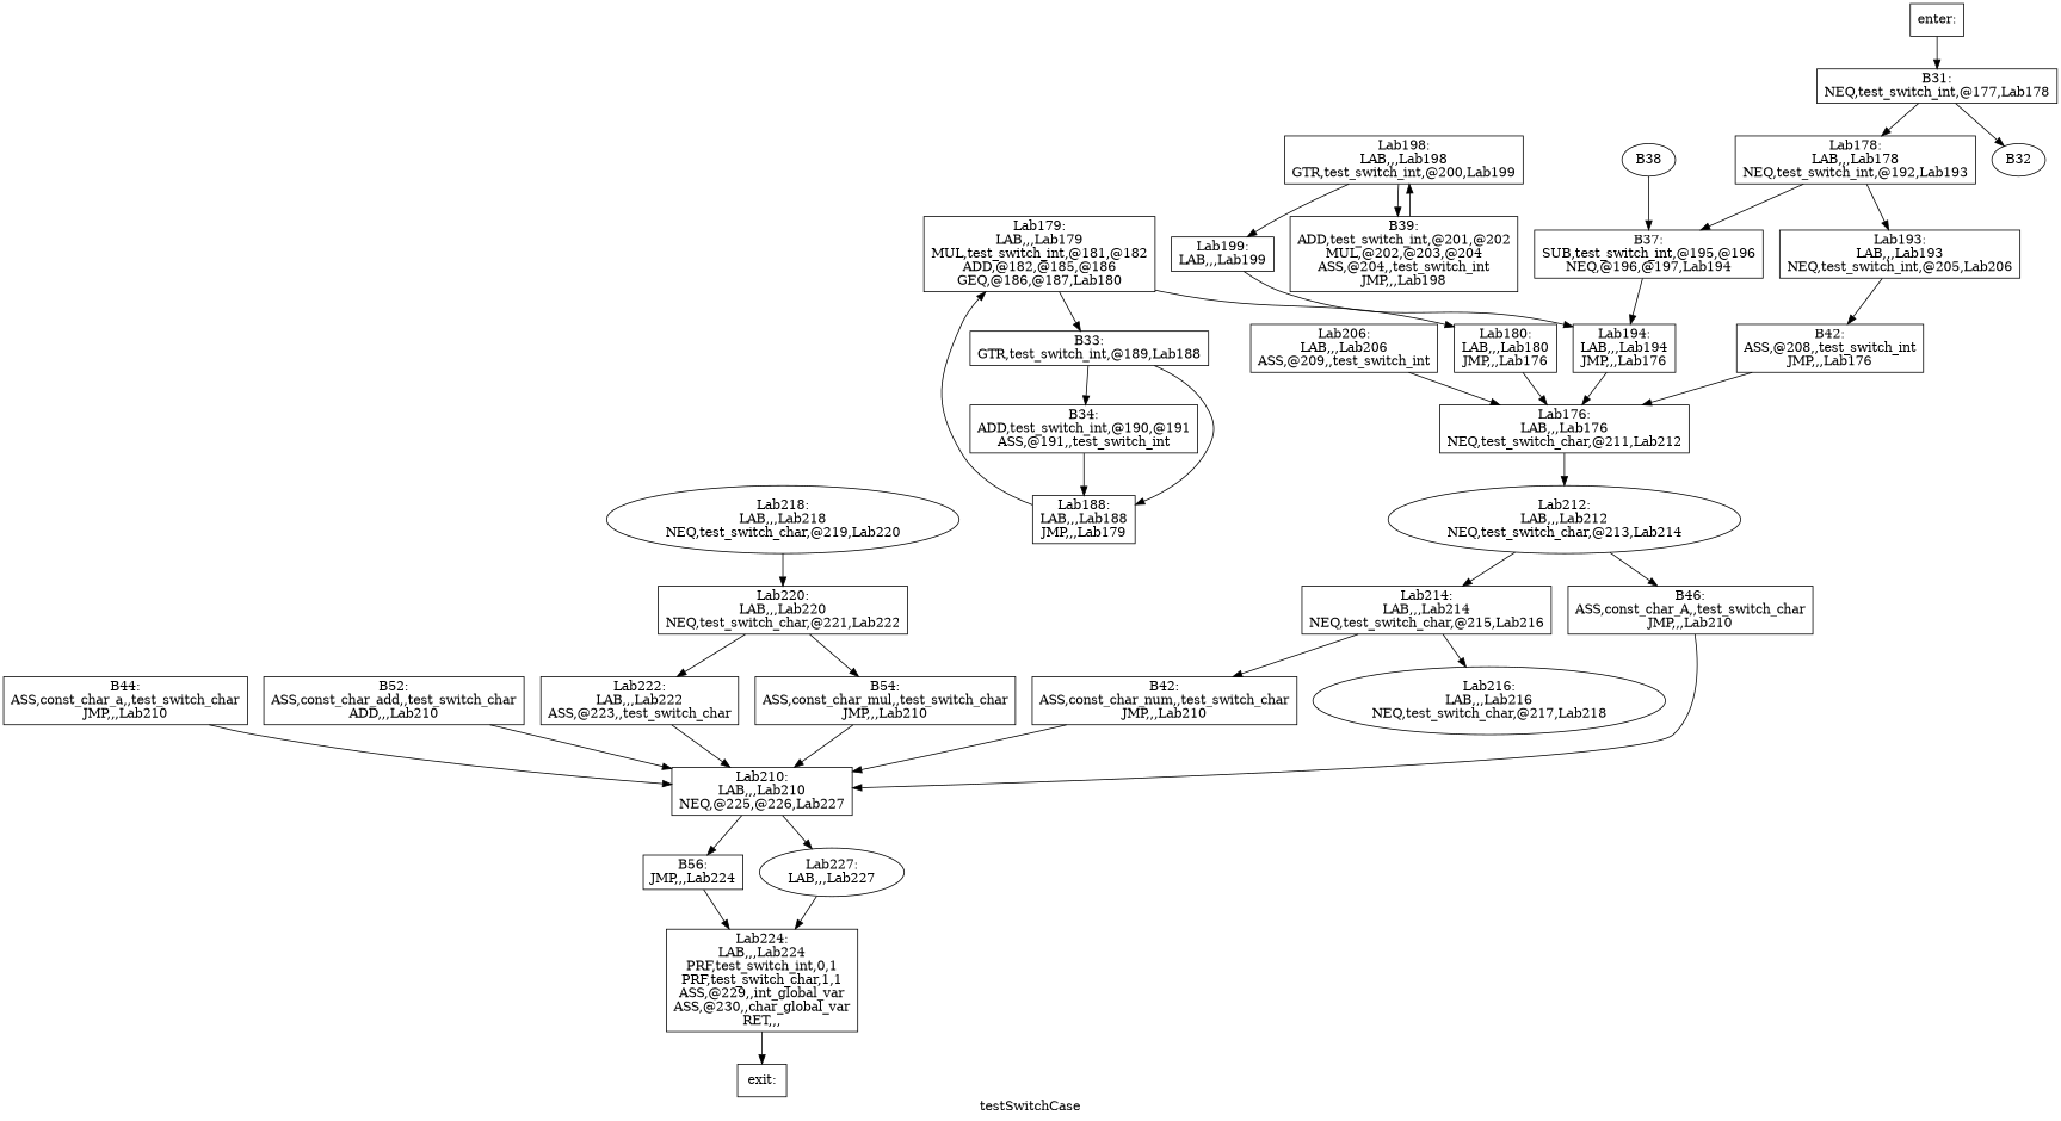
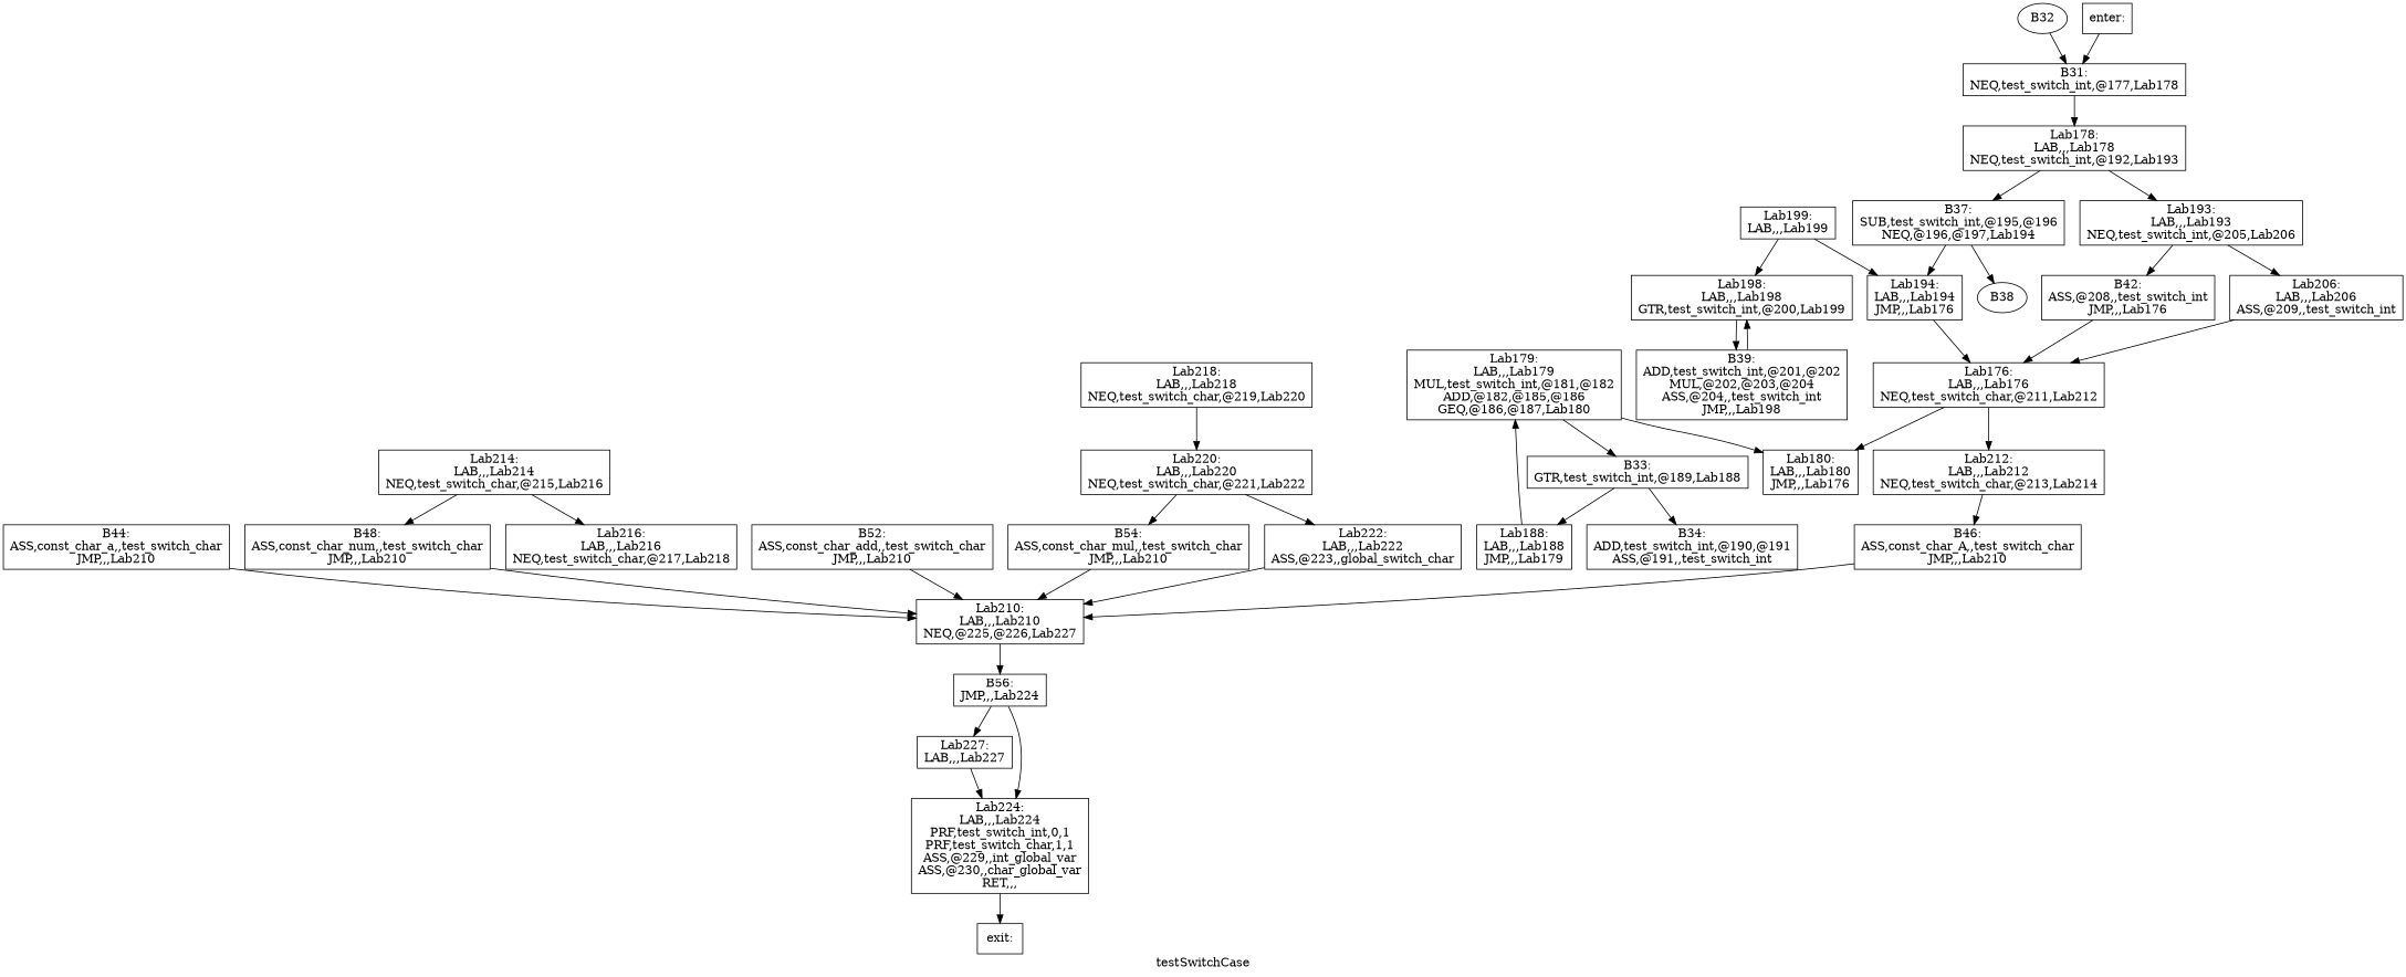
  digraph {
    label=testSwitchCase
    node [shape=box]
    n1 [label="B31:\nNEQ,test_switch_int,@177,Lab178\n"]
    n2 [label="Lab178:\nLAB,,,Lab178\nNEQ,test_switch_int,@192,Lab193\n"]
    B32 [shape=""]
    n4 [label="B37:\nSUB,test_switch_int,@195,@196\nNEQ,@196,@197,Lab194\n"]
    n5 [label="Lab193:\nLAB,,,Lab193\nNEQ,test_switch_int,@205,Lab206\n"]
    n6 [label="B33:\nGTR,test_switch_int,@189,Lab188\n"]
    n7 [label="B34:\nADD,test_switch_int,@190,@191\nASS,@191,,test_switch_int\n"]
    n8 [label="Lab188:\nLAB,,,Lab188\nJMP,,,Lab179\n"]
    n9 [label="Lab179:\nLAB,,,Lab179\nMUL,test_switch_int,@181,@182\nADD,@182,@185,@186\nGEQ,@186,@187,Lab180\n"]
    n10 [label="Lab194:\nLAB,,,Lab194\nJMP,,,Lab176\n"]
    B38 [shape=""]
    n12 [label="Lab176:\nLAB,,,Lab176\nNEQ,test_switch_char,@211,Lab212\n"]
    n13 [label="B39:\nADD,test_switch_int,@201,@202\nMUL,@202,@203,@204\nASS,@204,,test_switch_int\nJMP,,,Lab198\n"]
    n14 [label="Lab198:\nLAB,,,Lab198\nGTR,test_switch_int,@200,Lab199\n"]
    n15 [label="Lab199:\nLAB,,,Lab199\n"]
    n16 [label="B42:\nASS,@208,,test_switch_int\nJMP,,,Lab176\n"]
-   n17 [label="Lab212:\nLAB,,,Lab212\nNEQ,test_switch_char,@213,Lab214\n" shape=ellipse]
+   n17 [label="Lab212:\nLAB,,,Lab212\nNEQ,test_switch_char,@213,Lab214\n"]
    n18 [label="B44:\nASS,const_char_a,,test_switch_char\nJMP,,,Lab210\n"]
    n19 [label="Lab210:\nLAB,,,Lab210\nNEQ,@225,@226,Lab227\n"]
    n20 [label="B56:\nJMP,,,Lab224\n"]
-   n21 [label="Lab227:\nLAB,,,Lab227\n" shape=ellipse]
+   n21 [label="Lab227:\nLAB,,,Lab227\n"]
    n22 [label="B46:\nASS,const_char_A,,test_switch_char\nJMP,,,Lab210\n"]
-   n23 [label="B42:\nASS,const_char_num,,test_switch_char\nJMP,,,Lab210\n"]
-   n24 [label="B52:\nASS,const_char_add,,test_switch_char\nADD,,,Lab210\n"]
+   n23 [label="B48:\nASS,const_char_num,,test_switch_char\nJMP,,,Lab210\n"]
+   n24 [label="B52:\nASS,const_char_add,,test_switch_char\nJMP,,,Lab210\n"]
    n25 [label="B54:\nASS,const_char_mul,,test_switch_char\nJMP,,,Lab210\n"]
    n26 [label="Lab224:\nLAB,,,Lab224\nPRF,test_switch_int,0,1\nPRF,test_switch_char,1,1\nASS,@229,,int_global_var\nASS,@230,,char_global_var\nRET,,,\n"]
    n27 [label="exit:\n"]
    n28 [label="Lab214:\nLAB,,,Lab214\nNEQ,test_switch_char,@215,Lab216\n"]
    n29 [label="Lab206:\nLAB,,,Lab206\nASS,@209,,test_switch_int\n"]
    n30 [label="Lab180:\nLAB,,,Lab180\nJMP,,,Lab176\n"]
-   n31 [label="Lab216:\nLAB,,,Lab216\nNEQ,test_switch_char,@217,Lab218\n" shape=ellipse]
-   n32 [label="Lab218:\nLAB,,,Lab218\nNEQ,test_switch_char,@219,Lab220\n" shape=ellipse]
+   n31 [label="Lab216:\nLAB,,,Lab216\nNEQ,test_switch_char,@217,Lab218\n"]
+   n32 [label="Lab218:\nLAB,,,Lab218\nNEQ,test_switch_char,@219,Lab220\n"]
    n33 [label="Lab220:\nLAB,,,Lab220\nNEQ,test_switch_char,@221,Lab222\n"]
-   n34 [label="Lab222:\nLAB,,,Lab222\nASS,@223,,test_switch_char\n"]
+   n34 [label="Lab222:\nLAB,,,Lab222\nASS,@223,,global_switch_char\n"]
    n35 [label="enter:\n"]
    n1 -> n2
-   n1 -> B32
+   B32 -> n1
    n2 -> n4
    n2 -> n5
    n4 -> n10
-   B38 -> n4
+   n4 -> B38
    n5 -> n16
+   n5 -> n29
    n6 -> n7
    n6 -> n8
-   n7 -> n8
    n8 -> n9
    n9 -> n6
    n9 -> n30
    n10 -> n12
    n12 -> n17
    n13 -> n14
    n14 -> n13
-   n14 -> n15
+   n15 -> n14
    n15 -> n10
    n16 -> n12
    n17 -> n22
-   n17 -> n28
    n18 -> n19
    n19 -> n20
-   n19 -> n21
+   n20 -> n21
    n20 -> n26
    n21 -> n26
    n22 -> n19
    n23 -> n19
    n24 -> n19
    n25 -> n19
    n26 -> n27
    n28 -> n23
    n28 -> n31
    n29 -> n12
-   n30 -> n12
+   n12 -> n30
    n32 -> n33
    n33 -> n25
    n33 -> n34
    n34 -> n19
    n35 -> n1
  }
